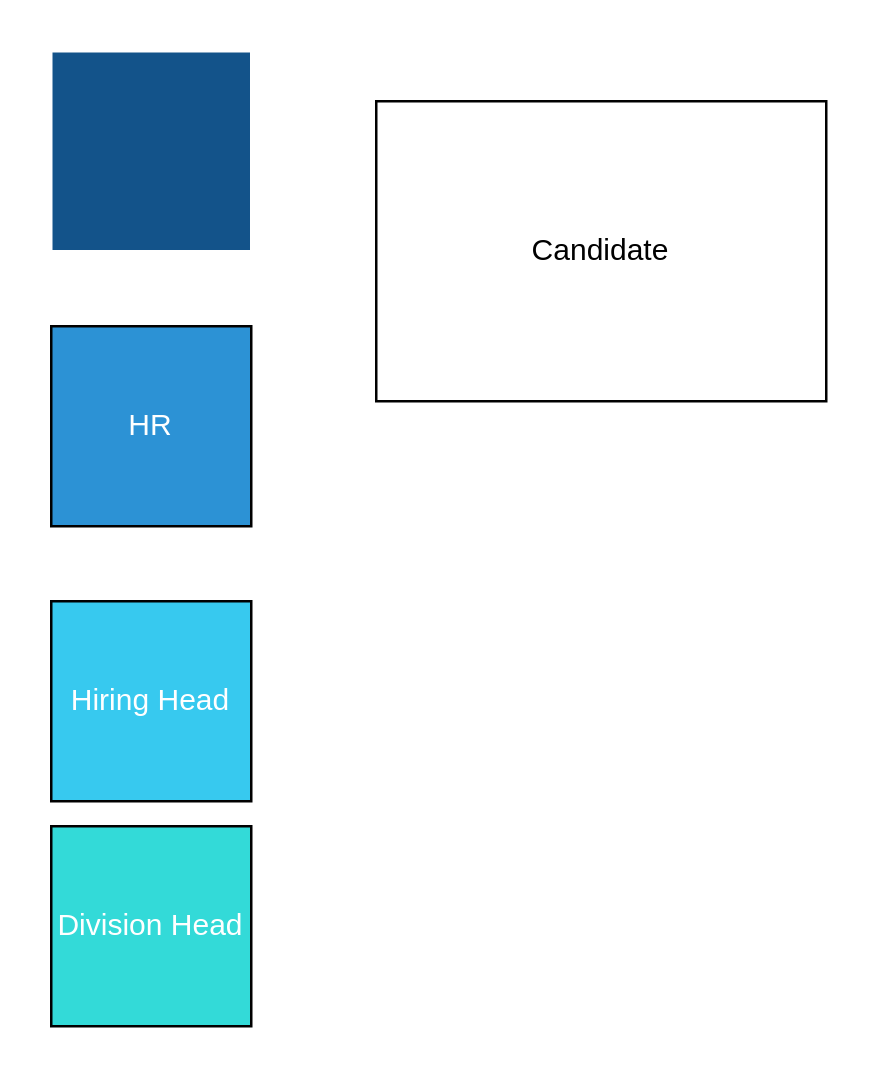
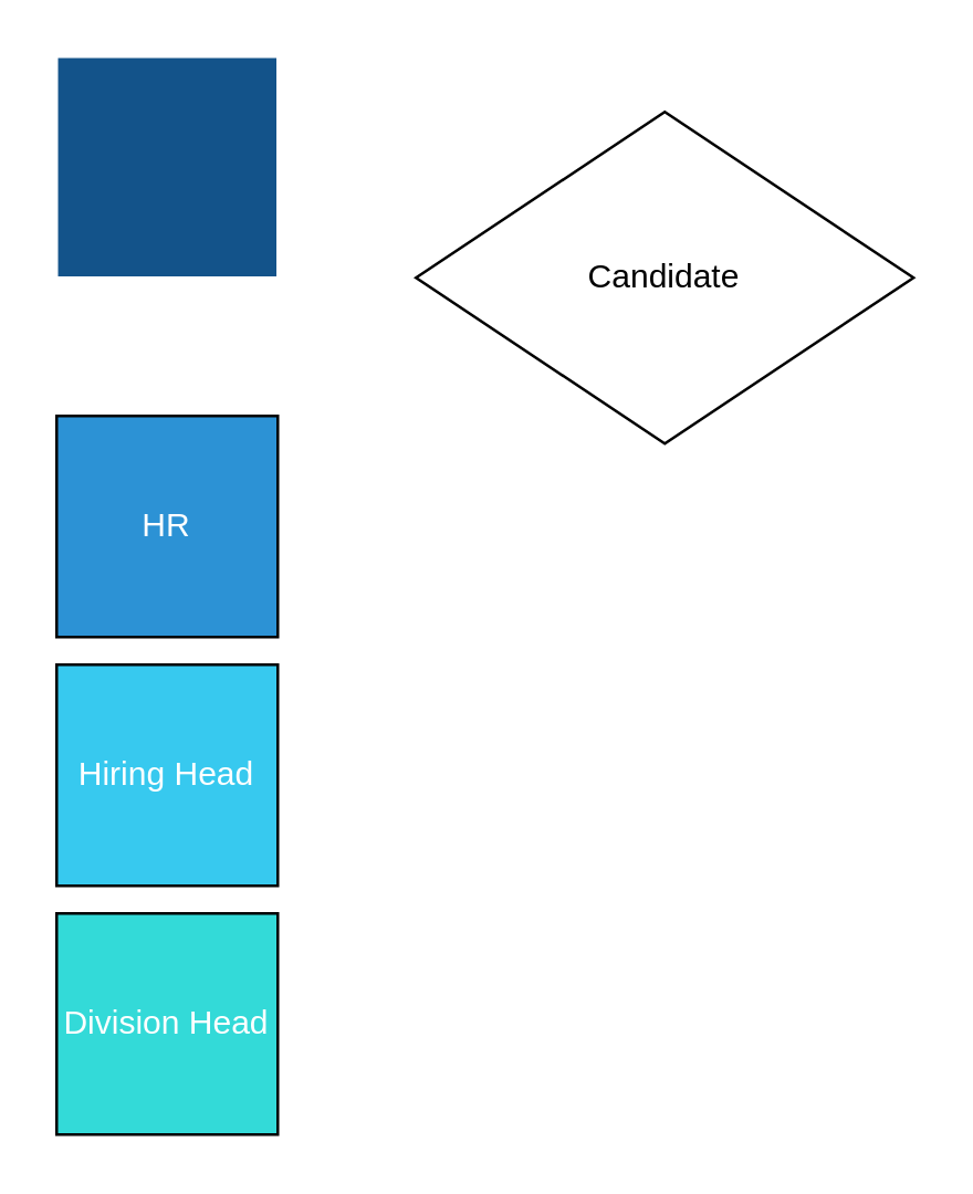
  <mxCell id="0" />
  <mxCell id="1" parent="0" />
  <mxCell id="2" value="" style="whiteSpace=wrap;html=1;aspect=fixed;fillColor=#13538A;strokeColor=#FFFFFF;" parent="1" vertex="1"><mxGeometry x="20" y="20" width="80" height="80" as="geometry" /></mxCell>
- <mxCell id="3" value="&lt;font color=&quot;#ffffff&quot;&gt;HR&lt;/font&gt;" style="whiteSpace=wrap;html=1;aspect=fixed;fillColor=#2c92D5;" parent="1" vertex="1"><mxGeometry x="20" y="130" width="80" height="80" as="geometry" /></mxCell>
+ <mxCell id="3" value="&lt;font color=&quot;#ffffff&quot;&gt;HR&lt;/font&gt;" style="whiteSpace=wrap;html=1;aspect=fixed;fillColor=#2c92D5;" parent="1" vertex="1"><mxGeometry x="20" y="150" width="80" height="80" as="geometry" /></mxCell>
  <mxCell id="4" value="&lt;font color=&quot;#ffffff&quot;&gt;Hiring Head&lt;/font&gt;" style="whiteSpace=wrap;html=1;aspect=fixed;fillColor=#37C9EF;" parent="1" vertex="1"><mxGeometry x="20" y="240" width="80" height="80" as="geometry" /></mxCell>
  <mxCell id="5" value="&lt;font color=&quot;#ffffff&quot;&gt;Division Head&lt;/font&gt;" style="whiteSpace=wrap;html=1;aspect=fixed;fillColor=#33dad8;" parent="1" vertex="1"><mxGeometry x="20" y="330" width="80" height="80" as="geometry" /></mxCell>
- <mxCell id="6" value="Candidate" style="rounded=0;whiteSpace=wrap;html=1;direction=south;" parent="1" vertex="1"><mxGeometry x="150" y="40" width="180" height="120" as="geometry" /></mxCell>
+ <mxCell id="6" value="Candidate" style="rhombus;whiteSpace=wrap;html=1;direction=south;" parent="1" vertex="1"><mxGeometry x="150" y="40" width="180" height="120" as="geometry" /></mxCell>
